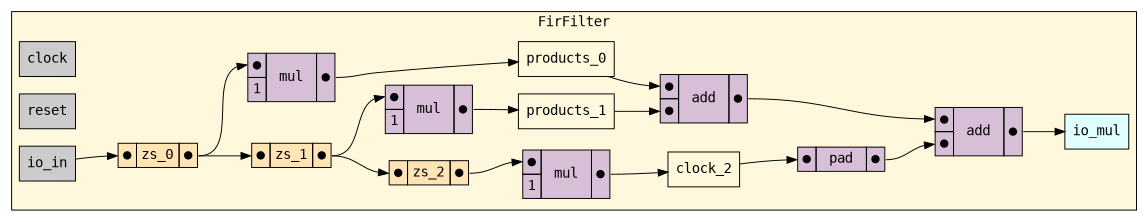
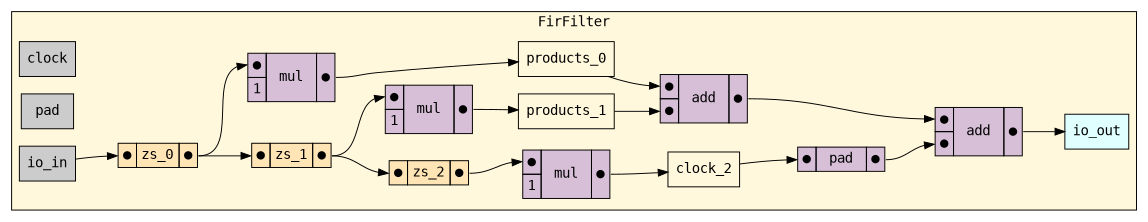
  digraph {
    fontname="DejaVu Sans Mono"
    rankdir=LR
    node [fontname="DejaVu Sans Mono" shape=plaintext]
    edge [fontname="DejaVu Sans Mono" headport=in1 tailport=out]
    n1 [fillcolor="#CCCCCC" label=clock rank=0 shape=rectangle style=filled]
-   n2 [fillcolor="#CCCCCC" label=reset rank=0 shape=rectangle style=filled]
+   n2 [fillcolor="#CCCCCC" label=pad rank=0 shape=rectangle style=filled]
    n3 [fillcolor="#CCCCCC" label=io_in rank=0 shape=rectangle style=filled]
    n4 [label=< <TABLE BORDER="0" CELLBORDER="1" CELLSPACING="0" CELLPADDING="4" BGCOLOR="#FFE4B5">   <TR>     <TD PORT="in">&#x25cf;</TD>     <TD>zs_0</TD>     <TD PORT="out">&#x25cf;</TD>   </TR> </TABLE>>]
-   n5 [fillcolor="#E0FFFF" label=io_mul rank=1000 shape=rectangle style=filled]
+   n5 [fillcolor="#E0FFFF" label=io_out rank=1000 shape=rectangle style=filled]
    n6 [label=< <TABLE BORDER="0" CELLBORDER="1" CELLSPACING="0" CELLPADDING="4" BGCOLOR="#FFE4B5">   <TR>     <TD PORT="in">&#x25cf;</TD>     <TD>zs_1</TD>     <TD PORT="out">&#x25cf;</TD>   </TR> </TABLE>>]
    n7 [label=< <TABLE BORDER="0" CELLBORDER="1" CELLSPACING="0" CELLPADDING="4" BGCOLOR="#D8BFD8">   <TR>     <TD PORT="in1">&#x25cf;</TD>     <TD ROWSPAN="2" > mul </TD>     <TD ROWSPAN="2" PORT="out">&#x25cf;</TD>   </TR>   <TR>     <TD PORT="in2">1</TD>   </TR> </TABLE>>]
    n8 [label=< <TABLE BORDER="0" CELLBORDER="1" CELLSPACING="0" CELLPADDING="4" BGCOLOR="#FFE4B5">   <TR>     <TD PORT="in">&#x25cf;</TD>     <TD>zs_2</TD>     <TD PORT="out">&#x25cf;</TD>   </TR> </TABLE>>]
    n9 [label=< <TABLE BORDER="0" CELLBORDER="1" CELLSPACING="0" CELLPADDING="4" BGCOLOR="#D8BFD8">   <TR>     <TD PORT="in1">&#x25cf;</TD>     <TD ROWSPAN="2" > mul </TD>     <TD ROWSPAN="2" PORT="out">&#x25cf;</TD>   </TR>   <TR>     <TD PORT="in2">1</TD>   </TR> </TABLE>>]
    n10 [label=< <TABLE BORDER="0" CELLBORDER="1" CELLSPACING="0" CELLPADDING="4" BGCOLOR="#D8BFD8">   <TR>     <TD PORT="in1">&#x25cf;</TD>     <TD ROWSPAN="2" > mul </TD>     <TD ROWSPAN="2" PORT="out">&#x25cf;</TD>   </TR>   <TR>     <TD PORT="in2">1</TD>   </TR> </TABLE>>]
    n11 [label=products_0 shape=rectangle]
    n12 [label=< <TABLE BORDER="0" CELLBORDER="1" CELLSPACING="0" CELLPADDING="4" BGCOLOR="#D8BFD8">   <TR>     <TD PORT="in1">&#x25cf;</TD>     <TD ROWSPAN="2" > add </TD>     <TD ROWSPAN="2" PORT="out">&#x25cf;</TD>   </TR>   <TR>     <TD PORT="in2">&#x25cf;</TD>   </TR> </TABLE>>]
    n13 [label=products_1 shape=rectangle]
    n14 [label=clock_2 shape=rectangle]
    n15 [label=< <TABLE BORDER="0" CELLBORDER="1" CELLSPACING="0" CELLPADDING="4" BGCOLOR="#D8BFD8">   <TR>     <TD PORT="in1">&#x25cf;</TD>     <TD > pad </TD>     <TD PORT="out">&#x25cf;</TD>   </TR> </TABLE>>]
    n16 [label=< <TABLE BORDER="0" CELLBORDER="1" CELLSPACING="0" CELLPADDING="4" BGCOLOR="#D8BFD8">   <TR>     <TD PORT="in1">&#x25cf;</TD>     <TD ROWSPAN="2" > add </TD>     <TD ROWSPAN="2" PORT="out">&#x25cf;</TD>   </TR>   <TR>     <TD PORT="in2">&#x25cf;</TD>   </TR> </TABLE>>]
    subgraph cluster_1 {
      bgcolor="#FFF8DC"
      label=FirFilter
      n1
      n2
      n3
      n4
      n5
      n6
      n7
      n8
      n9
      n10
      n11
      n12
      n13
      n14
      n15
      n16
    }
    n3 -> n4 [headport=in]
    n4 -> n6 [headport=in]
    n4 -> n7
    n6 -> n8 [headport=in]
    n6 -> n9
    n7 -> n11
    n8 -> n10
    n9 -> n13
    n10 -> n14
    n11 -> n12
    n12 -> n16
    n13 -> n12 [headport=in2]
    n14 -> n15
    n15 -> n16 [headport=in2]
    n16 -> n5
  }
